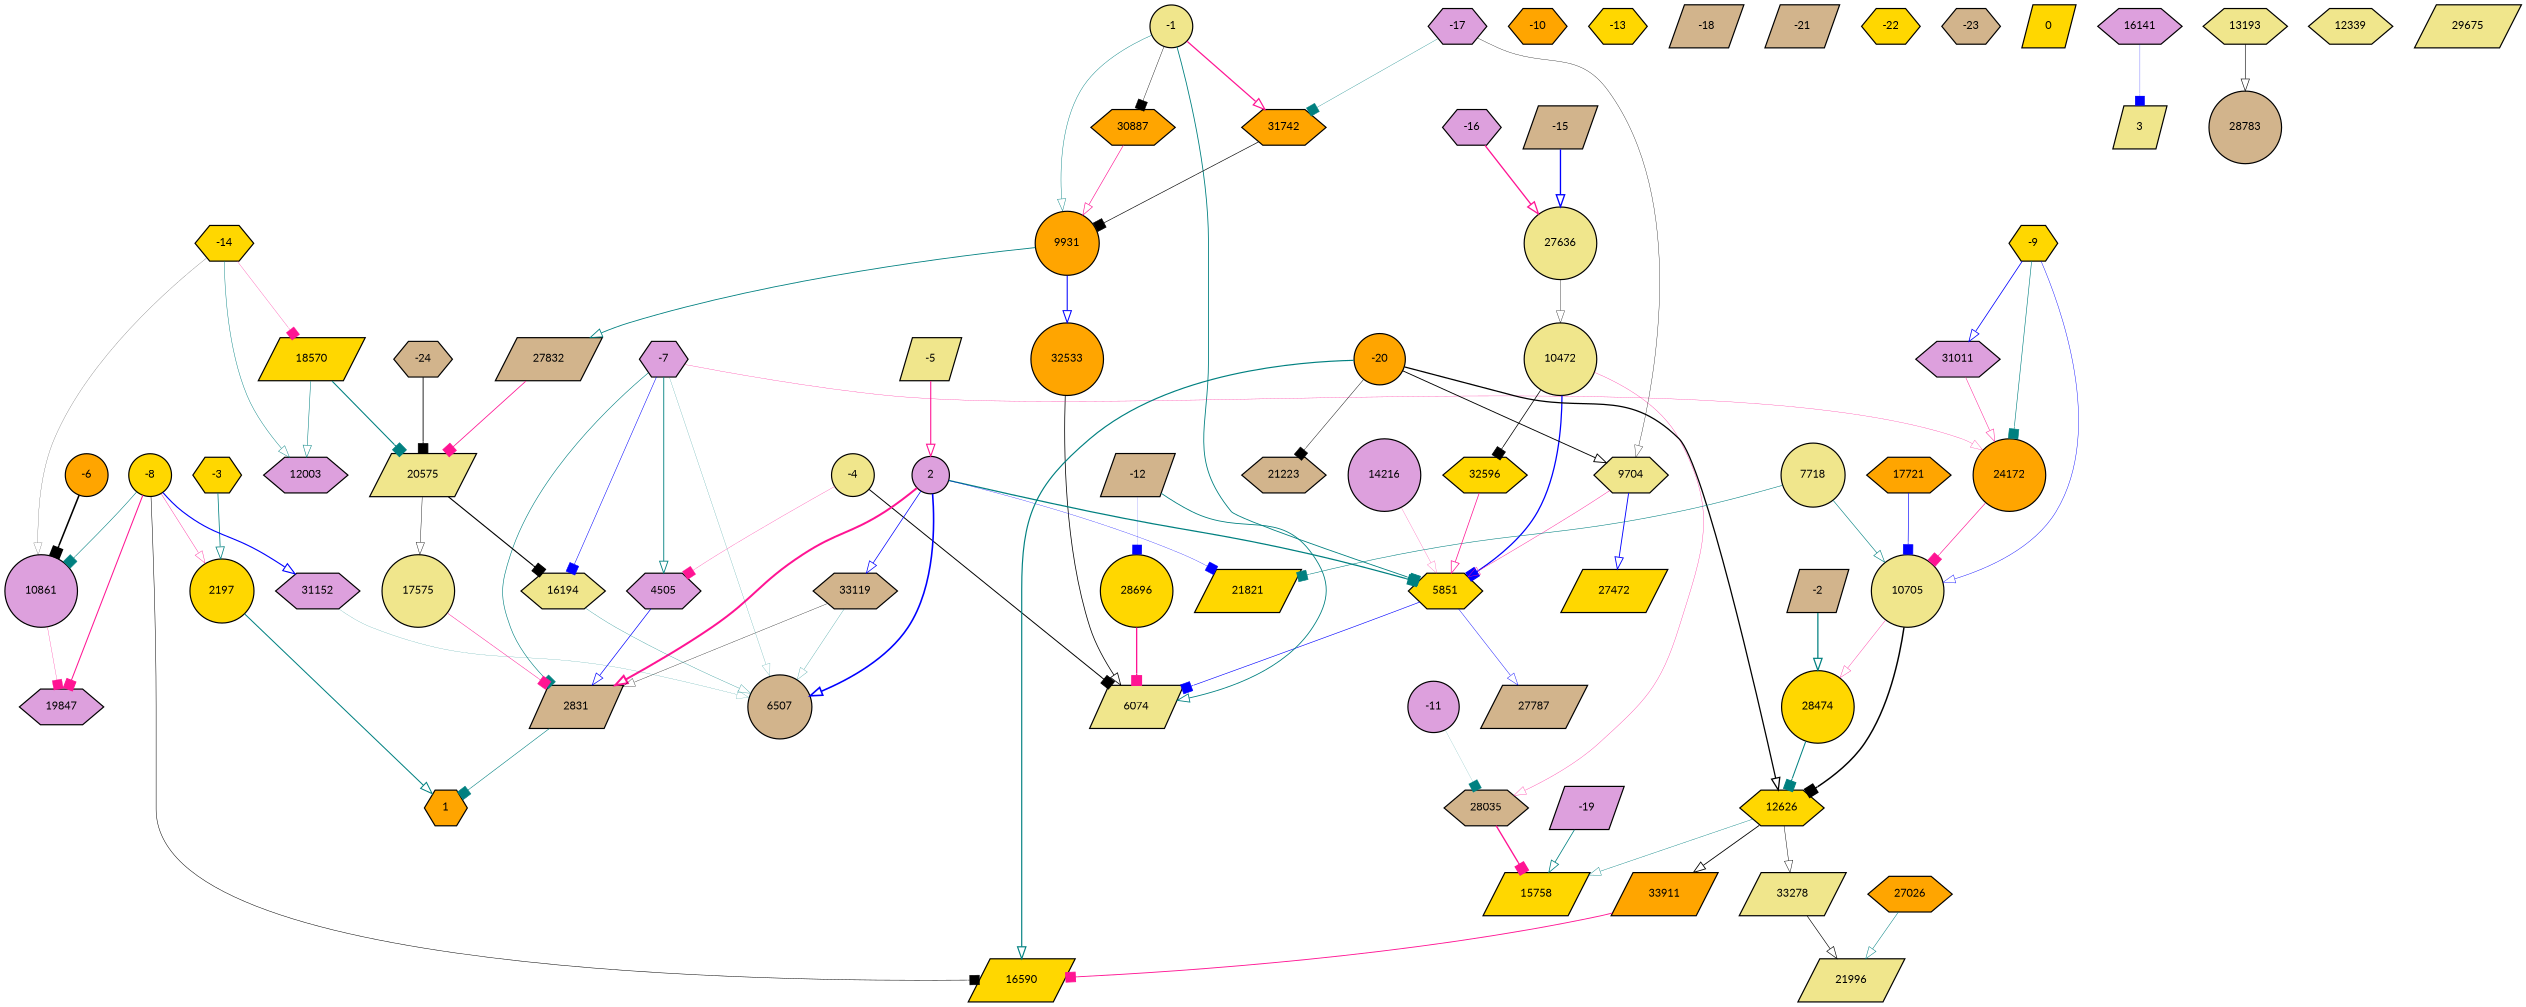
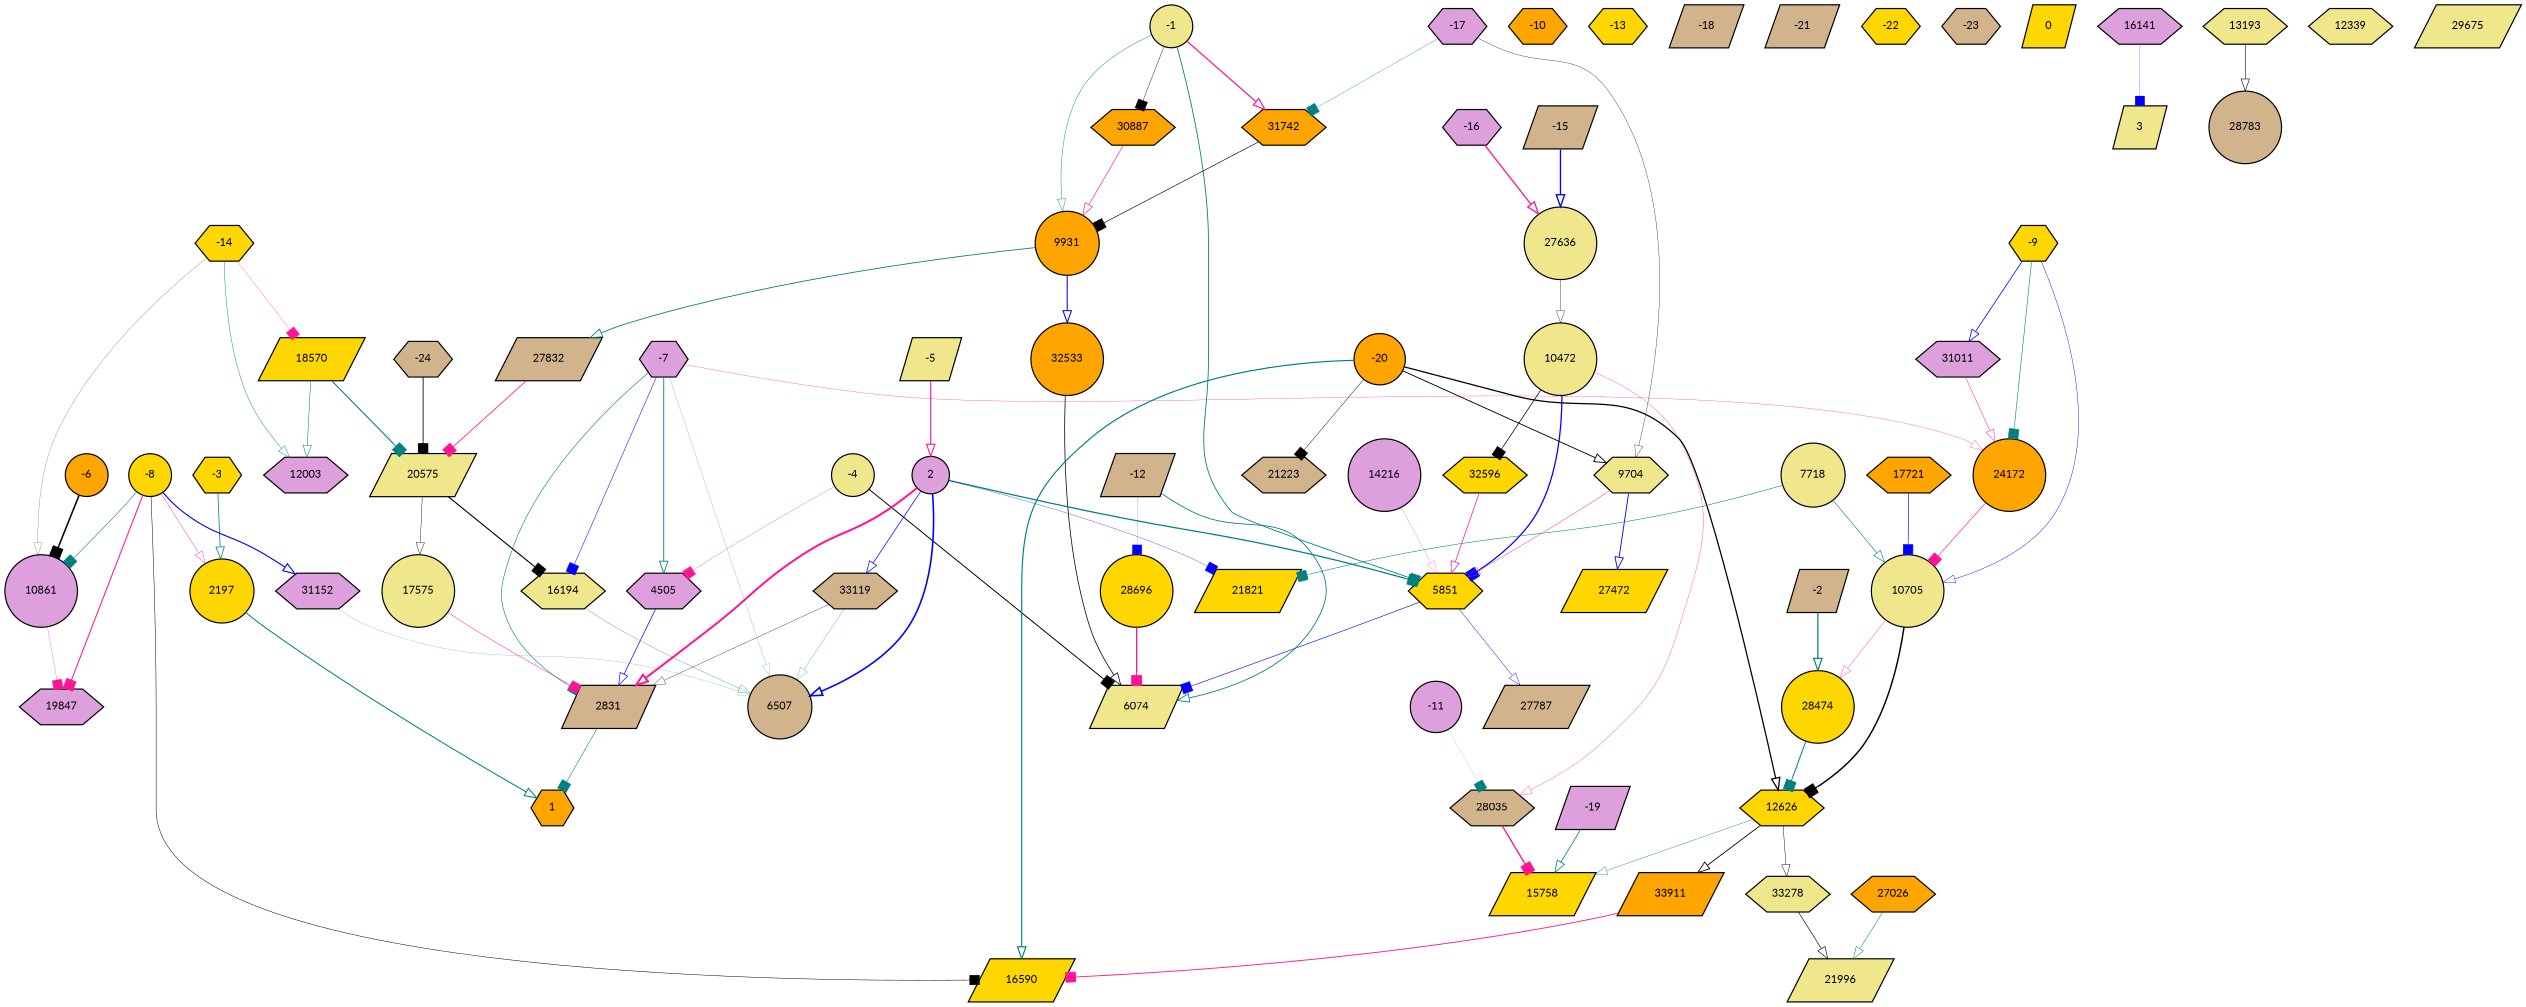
  digraph {
    fontname=Lato
    node [fillcolor=khaki fontname=Lato fontsize=9 shape=hexagon style=filled]
    edge [arrowhead=onormal color=teal fontname=Lato style=solid]
    -1 [height=0.2 shape=circle width=0.2]
    30887 [fillcolor=orange height=0.2 width=0.2]
    9931 [fillcolor=orange height=0.2 shape=circle width=0.2]
    5851 [fillcolor=gold height=0.2 width=0.2]
    31742 [fillcolor=orange height=0.2 width=0.2]
    32533 [fillcolor=orange height=0.2 shape=circle width=0.2]
    27832 [fillcolor=tan height=0.2 shape=parallelogram width=0.2]
    6074 [height=0.2 shape=parallelogram width=0.2]
    27787 [fillcolor=tan height=0.2 shape=parallelogram width=0.2]
    -2 [fillcolor=tan height=0.2 shape=parallelogram width=0.2]
    28474 [fillcolor=gold height=0.2 shape=circle width=0.2]
    12626 [fillcolor=gold height=0.2 width=0.2]
    -3 [fillcolor=gold height=0.2 width=0.2]
    2197 [fillcolor=gold height=0.2 shape=circle width=0.2]
    1 [fillcolor=orange height=0.2 width=0.2]
    -4 [height=0.2 shape=circle width=0.2]
    4505 [fillcolor=plum height=0.2 width=0.2]
    2831 [fillcolor=tan height=0.2 shape=parallelogram width=0.2]
    -5 [height=0.2 shape=parallelogram width=0.2]
    2 [fillcolor=plum height=0.2 shape=circle width=0.2]
    6507 [fillcolor=tan height=0.2 shape=circle width=0.2]
    21821 [fillcolor=gold height=0.2 shape=parallelogram width=0.2]
    33119 [fillcolor=tan height=0.2 width=0.2]
    -6 [fillcolor=orange height=0.2 shape=circle width=0.2]
    10861 [fillcolor=plum height=0.2 shape=circle width=0.2]
    19847 [fillcolor=plum height=0.2 width=0.2]
    -7 [fillcolor=plum height=0.2 width=0.2]
    16194 [height=0.2 width=0.2]
    24172 [fillcolor=orange height=0.2 shape=circle width=0.2]
    10705 [height=0.2 shape=circle width=0.2]
    -8 [fillcolor=gold height=0.2 shape=circle width=0.2]
    31152 [fillcolor=plum height=0.2 width=0.2]
    16590 [fillcolor=gold height=0.2 shape=parallelogram width=0.2]
    -9 [fillcolor=gold height=0.2 width=0.2]
    31011 [fillcolor=plum height=0.2 width=0.2]
    -10 [fillcolor=orange height=0.2 width=0.2]
    -11 [fillcolor=plum height=0.2 shape=circle width=0.2]
    28035 [fillcolor=tan height=0.2 width=0.2]
    15758 [fillcolor=gold height=0.2 shape=parallelogram width=0.2]
    -12 [fillcolor=tan height=0.2 shape=parallelogram width=0.2]
    28696 [fillcolor=gold height=0.2 shape=circle width=0.2]
    -13 [fillcolor=gold height=0.2 width=0.2]
    -14 [fillcolor=gold height=0.2 width=0.2]
    18570 [fillcolor=gold height=0.2 shape=parallelogram width=0.2]
    12003 [fillcolor=plum height=0.2 width=0.2]
    20575 [height=0.2 shape=parallelogram width=0.2]
    -15 [fillcolor=tan height=0.2 shape=parallelogram width=0.2]
    27636 [height=0.2 shape=circle width=0.2]
    10472 [height=0.2 shape=circle width=0.2]
    -16 [fillcolor=plum height=0.2 width=0.2]
    -17 [fillcolor=plum height=0.2 width=0.2]
    9704 [height=0.2 width=0.2]
    27472 [fillcolor=gold height=0.2 shape=parallelogram width=0.2]
    -18 [fillcolor=tan height=0.2 shape=parallelogram width=0.2]
    -19 [fillcolor=plum height=0.2 shape=parallelogram width=0.2]
    -20 [fillcolor=orange height=0.2 shape=circle width=0.2]
    21223 [fillcolor=tan height=0.2 width=0.2]
-   33278 [height=0.2 shape=parallelogram width=0.2]
+   33278 [height=0.2 width=0.2]
    33911 [fillcolor=orange height=0.2 shape=parallelogram width=0.2]
    -21 [fillcolor=tan height=0.2 shape=parallelogram width=0.2]
    -22 [fillcolor=gold height=0.2 width=0.2]
    -23 [fillcolor=tan height=0.2 width=0.2]
    -24 [fillcolor=tan height=0.2 width=0.2]
    17575 [height=0.2 shape=circle width=0.2]
    0 [fillcolor=gold height=0.2 shape=parallelogram width=0.2]
    3 [height=0.2 shape=parallelogram width=0.2]
    21996 [height=0.2 shape=parallelogram width=0.2]
    14216 [fillcolor=plum height=0.2 shape=circle width=0.2]
    13193 [height=0.2 width=0.2]
    28783 [fillcolor=tan height=0.2 shape=circle width=0.2]
    16141 [fillcolor=plum height=0.2 width=0.2]
    27026 [fillcolor=orange height=0.2 width=0.2]
    7718 [height=0.2 shape=circle width=0.2]
    12339 [height=0.2 width=0.2]
    17721 [fillcolor=orange height=0.2 width=0.2]
    32596 [fillcolor=gold height=0.2 width=0.2]
    29675 [height=0.2 shape=parallelogram width=0.2]
    -1 -> 30887 [arrowhead=box color=black penwidth=0.3298833636729567 style=bold]
    -1 -> 9931 [penwidth=0.36301296253100257 style=bold]
    -1 -> 5851 [arrowhead=box penwidth=0.7139877465601693 style=bold]
    -1 -> 31742 [color=deeppink penwidth=1.020541676475033]
    30887 -> 9931 [color=deeppink penwidth=0.5169582619904045 style=bold]
    9931 -> 32533 [color=blue penwidth=0.8641131283069279 style=bold]
    9931 -> 27832 [penwidth=0.7124455705872866]
    5851 -> 6074 [arrowhead=box color=blue penwidth=0.4980656869763598 style=bold]
    5851 -> 27787 [color=blue penwidth=0.354266942595436]
    31742 -> 9931 [arrowhead=box color=black penwidth=0.5239587614553708 style=bold]
    32533 -> 6074 [color=black penwidth=0.6320869734320946 style=bold]
    27832 -> 20575 [arrowhead=box color=deeppink penwidth=0.6695907039554668 style=bold]
    -2 -> 28474 [penwidth=1.0305679889850168]
    28474 -> 12626 [arrowhead=box penwidth=0.8466689684034953]
    12626 -> 15758 [penwidth=0.34097541243284346]
    12626 -> 33278 [color=black penwidth=0.3702189705342802 style=bold]
    12626 -> 33911 [color=black penwidth=0.7081322239780293]
    -3 -> 2197 [penwidth=0.6447075023614999]
    2197 -> 1 [penwidth=0.8493543506711522 style=bold]
    -4 -> 6074 [arrowhead=box color=black penwidth=0.8129044495123586]
    -4 -> 4505 [arrowhead=box color=deeppink penwidth=0.2240012679472187]
    4505 -> 2831 [color=blue penwidth=0.5721311088690234]
    2831 -> 1 [arrowhead=box penwidth=0.46283450435872375]
    -5 -> 2 [color=deeppink penwidth=0.904464579074132 style=bold]
    2 -> 5851 [arrowhead=box penwidth=1.0380103129525229]
    2 -> 2831 [color=deeppink penwidth=1.6680532489543047 style=bold]
    2 -> 6507 [color=blue penwidth=1.3337196357345742 style=bold]
    2 -> 21821 [arrowhead=box color=blue penwidth=0.2476744116982632]
    2 -> 33119 [color=blue penwidth=0.5993092003412529]
    33119 -> 2831 [color=black penwidth=0.26619787554857943 style=bold]
    33119 -> 6507 [penwidth=0.21757800629640459 style=bold]
    -6 -> 10861 [arrowhead=box color=black penwidth=1.299094326252229]
    10861 -> 19847 [arrowhead=box color=deeppink penwidth=0.22242417300689138]
    -7 -> 4505 [penwidth=0.7348014439276663]
    -7 -> 2831 [arrowhead=box penwidth=0.4948945072855596]
    -7 -> 6507 [penwidth=0.16799925059074927]
    -7 -> 16194 [arrowhead=box color=blue penwidth=0.4286595769885384 style=bold]
    -7 -> 24172 [color=deeppink penwidth=0.24087681622409807]
    16194 -> 6507 [penwidth=0.2533650052947834]
    24172 -> 10705 [arrowhead=box color=deeppink penwidth=0.5260309683552504 style=bold]
    10705 -> 28474 [color=deeppink penwidth=0.296490627101225]
    10705 -> 12626 [arrowhead=box color=black penwidth=1.2223260124389694 style=bold]
    -8 -> 2197 [color=deeppink penwidth=0.32293685064594696 style=bold]
    -8 -> 10861 [arrowhead=box penwidth=0.4674556803076232 style=bold]
    -8 -> 19847 [arrowhead=box color=deeppink penwidth=0.861471906634348 style=bold]
    -8 -> 31152 [color=blue penwidth=0.9306285235813085]
    -8 -> 16590 [arrowhead=box color=black penwidth=0.41045946660462074]
    31152 -> 6507 [penwidth=0.15280599110118864]
    -9 -> 24172 [arrowhead=box penwidth=0.4916188847987857]
    -9 -> 10705 [color=blue penwidth=0.35329165058479284]
    -9 -> 31011 [color=blue penwidth=0.6448571606141302 style=bold]
    31011 -> 24172 [color=deeppink penwidth=0.39079426167024234 style=bold]
    -11 -> 28035 [arrowhead=box penwidth=0.11606873767192695]
    28035 -> 15758 [arrowhead=box color=deeppink penwidth=1.118365935644574]
    -12 -> 6074 [penwidth=0.7074331481716155]
    -12 -> 28696 [arrowhead=box color=blue penwidth=0.12690008445068904]
    28696 -> 6074 [arrowhead=box color=deeppink penwidth=1.101606579809218 style=bold]
    -14 -> 10861 [color=black penwidth=0.15309944840516487]
    -14 -> 18570 [arrowhead=box color=deeppink penwidth=0.22682874999120575]
    -14 -> 12003 [penwidth=0.36679171018369694]
    18570 -> 12003 [penwidth=0.4324679817235584 style=bold]
    18570 -> 20575 [arrowhead=box penwidth=0.8915323128639684 style=bold]
    20575 -> 16194 [arrowhead=box color=black penwidth=0.9364155846960172]
    20575 -> 17575 [color=black penwidth=0.33641323208502594]
    -15 -> 27636 [color=blue penwidth=1.1104764735983708]
    27636 -> 10472 [color=black penwidth=0.29206562565822414]
    10472 -> 5851 [arrowhead=box color=blue penwidth=1.0535304601757136 style=bold]
    10472 -> 28035 [color=deeppink penwidth=0.2677624738017395 style=bold]
    10472 -> 32596 [arrowhead=box color=black penwidth=0.6173557177347831]
    -16 -> 27636 [color=deeppink penwidth=1.0908983634762386 style=bold]
    -17 -> 31742 [arrowhead=box penwidth=0.2733644829179613 style=bold]
    -17 -> 9704 [color=black penwidth=0.27245218621644873 style=bold]
    9704 -> 5851 [color=deeppink penwidth=0.3536932523868822]
    9704 -> 27472 [color=blue penwidth=0.7409359089630565 style=bold]
    -19 -> 15758 [penwidth=0.6550949043476616]
    -20 -> 12626 [color=black penwidth=1.0558503347237413 style=bold]
    -20 -> 16590 [penwidth=0.975495474137997]
    -20 -> 9704 [color=black penwidth=0.7515664513933555 style=bold]
    -20 -> 21223 [arrowhead=box color=black penwidth=0.3650981745927683]
    33278 -> 21996 [color=black penwidth=0.5194914931725323 style=bold]
    33911 -> 16590 [arrowhead=box color=deeppink penwidth=0.7516471750403678 style=bold]
    -24 -> 20575 [arrowhead=box color=black penwidth=0.7004259231284297 style=bold]
    17575 -> 2831 [arrowhead=box color=deeppink penwidth=0.3862599702804539 style=bold]
    14216 -> 5851 [color=deeppink penwidth=0.19073088715197695]
    13193 -> 28783 [color=black penwidth=0.48064722703371787]
    16141 -> 3 [arrowhead=box color=blue penwidth=0.195870192758692 style=bold]
    27026 -> 21996 [penwidth=0.42235825283084516 style=bold]
    7718 -> 21821 [arrowhead=box penwidth=0.449210152148243 style=bold]
    7718 -> 10705 [penwidth=0.4968324705351783]
    17721 -> 10705 [arrowhead=box color=blue penwidth=0.5306550853406196]
    32596 -> 5851 [color=deeppink penwidth=0.6076496662918335]
  }
